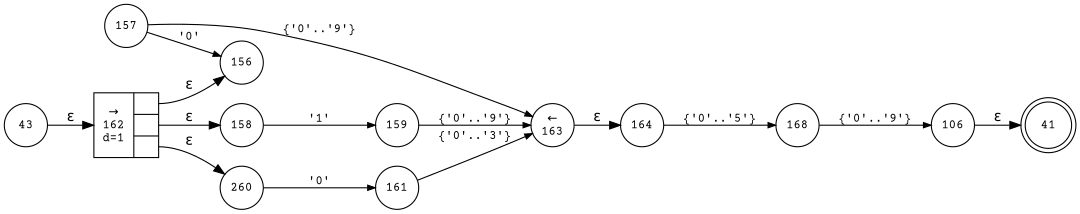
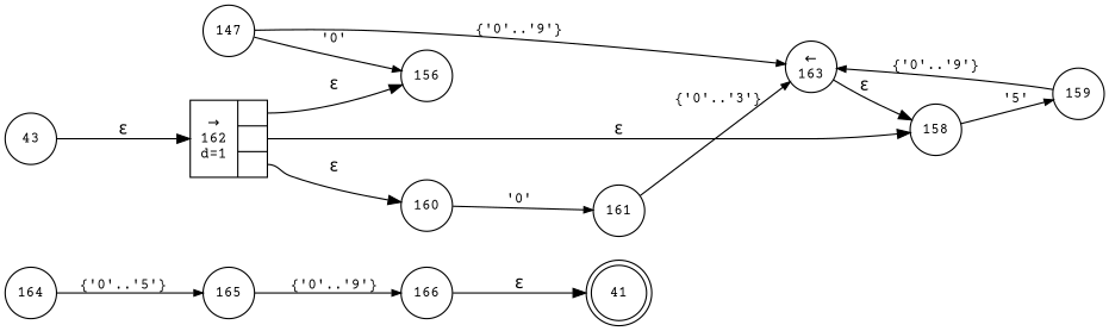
  digraph {
    fontname="Courier Prime"
    rankdir=LR
    node [fixedsize=true fontname="Courier Prime" fontsize=11 shape=circle peripheries=1]
    edge [arrowhead=normal arrowsize=.7 fontname="Courier Prime" fontsize=11]
    n1 [label=41 shape=doublecircle width=.6 peripheries=""]
-   n2 [label=260 width=.55]
+   n2 [label=160 width=.55]
    n3 [label=161 width=.55]
    n4 [label="&larr;\n163" width=.55]
    n5 [label=164 width=.55]
    n6 [fixedsize=false label="{&rarr;\n162\nd=1|{<p0>|<p1>|<p2>}}" shape=record]
    n7 [label=156 width=.55]
    n8 [label=158 width=.55]
    n9 [label=159 width=.55]
-   n10 [label=168 width=.55]
-   n11 [label=106 width=.55]
+   n10 [label=165 width=.55]
+   n11 [label=166 width=.55]
    n12 [label=43 width=.55]
-   n13 [label=157 width=.55]
+   n13 [label=147 width=.55]
    n2 -> n3 [label="'0'"]
    n3 -> n4 [label="{'0'..'3'}"]
-   n4 -> n5 [label="&epsilon;" arrowhead="" arrowsize="" fontsize=""]
+   n4 -> n8 [label="&epsilon;" arrowhead="" arrowsize="" fontsize=""]
    n5 -> n10 [label="{'0'..'5'}"]
    n6 -> n2 [label="&epsilon;" tailport=p2 arrowhead="" arrowsize="" fontsize=""]
    n6 -> n7 [label="&epsilon;" tailport=p0 arrowhead="" arrowsize="" fontsize=""]
    n6 -> n8 [label="&epsilon;" tailport=p1 arrowhead="" arrowsize="" fontsize=""]
-   n8 -> n9 [label="'1'"]
+   n8 -> n9 [label="'5'"]
    n9 -> n4 [label="{'0'..'9'}"]
    n10 -> n11 [label="{'0'..'9'}"]
    n11 -> n1 [label="&epsilon;" arrowhead="" arrowsize="" fontsize=""]
    n12 -> n6 [label="&epsilon;" arrowhead="" arrowsize="" fontsize=""]
    n13 -> n4 [label="{'0'..'9'}"]
    n13 -> n7 [label="'0'"]
  }
